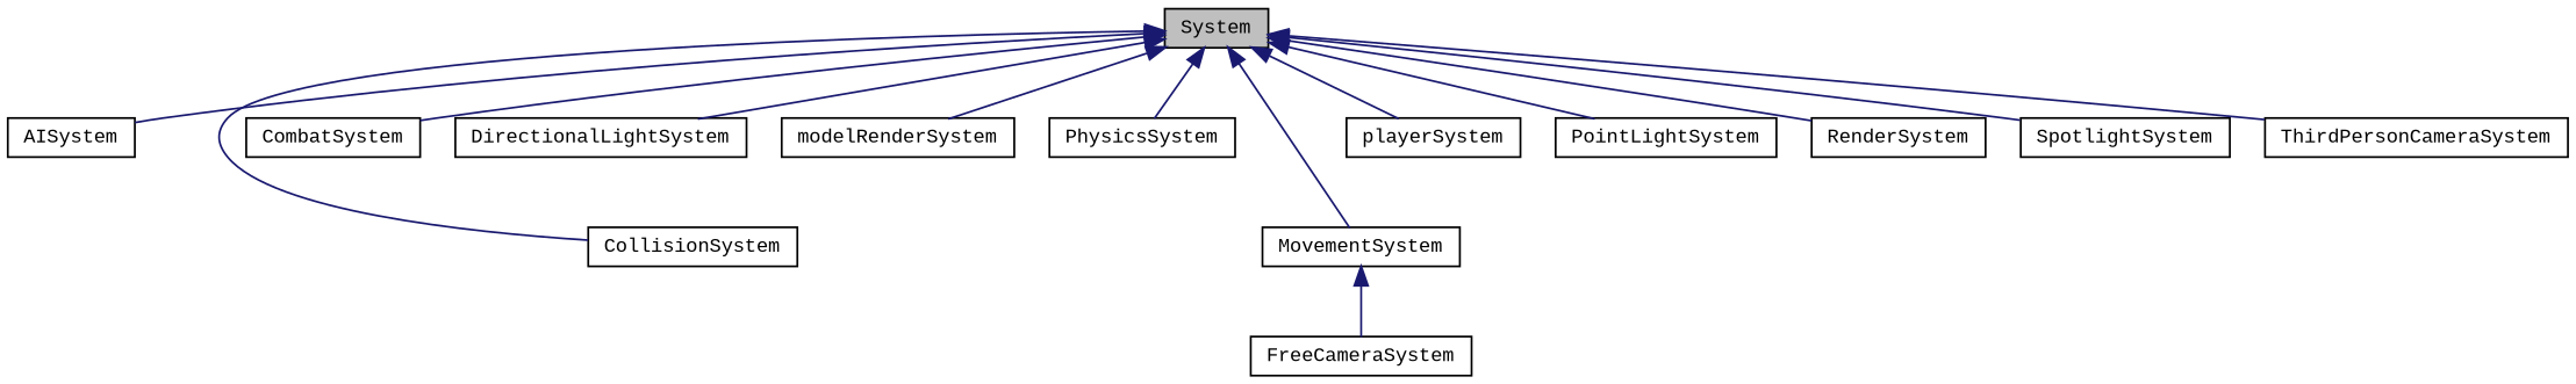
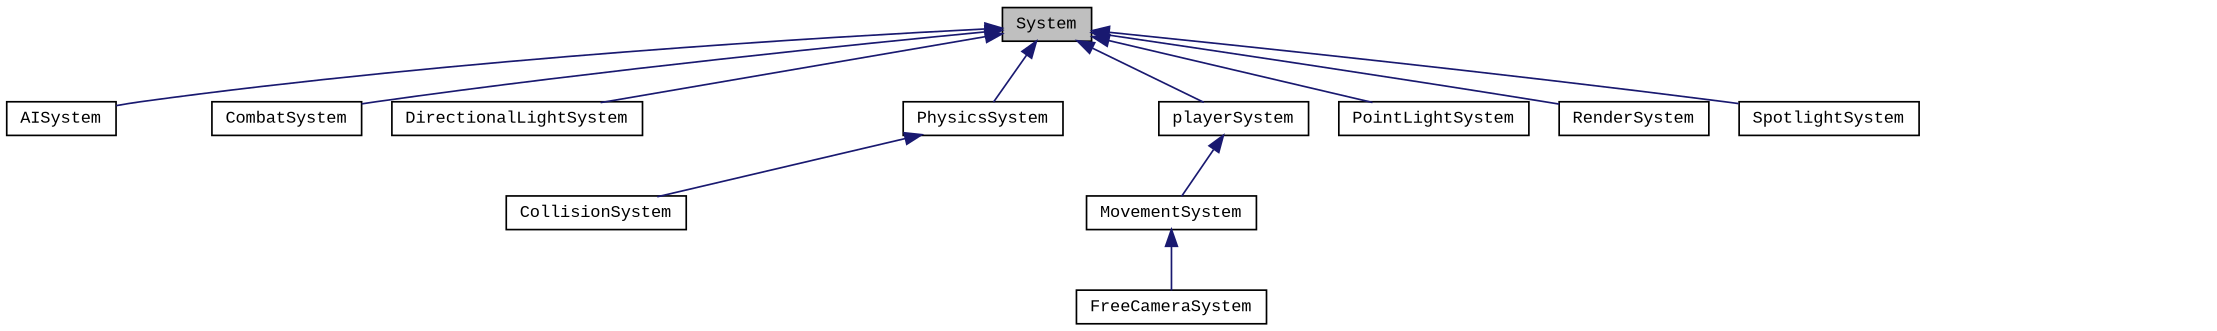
  digraph {
    fontname="Liberation Mono"
    rankdir=TB
    node [color=black fillcolor=white fontname="Liberation Mono" fontsize=10 shape=record style=filled]
    edge [color=midnightblue dir=back fontname="Liberation Mono" fontsize=10 labelfontname=Helvetica labelfontsize=10 style=solid]
    n1 [fillcolor=grey75 fontcolor=black height=0.2 label=System width=0.4]
    n2 [height=0.2 label=AISystem width=0.4]
    n3 [height=0.2 label=CollisionSystem width=0.4]
    n4 [height=0.2 label=CombatSystem width=0.4]
    n5 [height=0.2 label=DirectionalLightSystem width=0.4]
-   n6 [height=0.2 label=modelRenderSystem width=0.4]
    n7 [height=0.2 label=MovementSystem width=0.4]
    n8 [height=0.2 label=PhysicsSystem width=0.4]
    n9 [height=0.2 label=playerSystem width=0.4]
    n10 [height=0.2 label=PointLightSystem width=0.4]
    n11 [height=0.2 label=RenderSystem width=0.4]
    n12 [height=0.2 label=SpotlightSystem width=0.4]
-   n13 [height=0.2 label=ThirdPersonCameraSystem width=0.4]
    n14 [height=0.2 label=FreeCameraSystem width=0.4]
    n1 -> n2
-   n1 -> n3
+   n8 -> n3
    n1 -> n4
    n1 -> n5
-   n1 -> n6
-   n1 -> n7
+   n9 -> n7
    n1 -> n8
    n1 -> n9
    n1 -> n10
    n1 -> n11
    n1 -> n12
-   n1 -> n13
    n7 -> n14
  }
